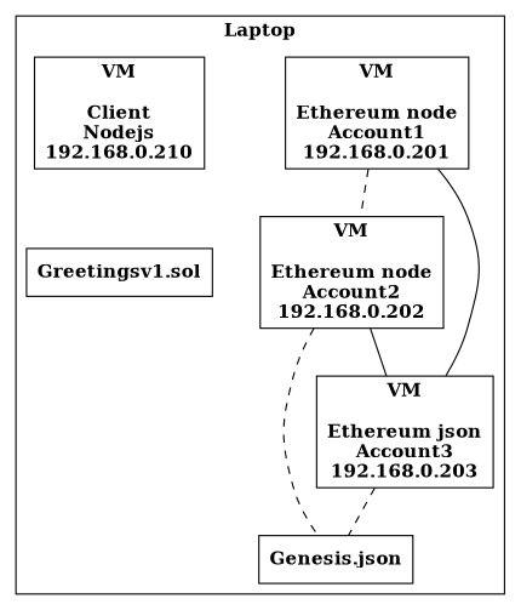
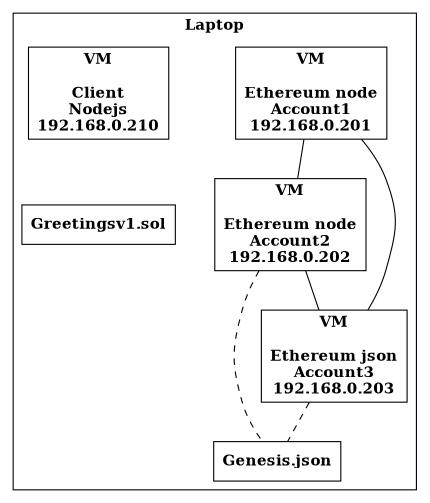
  graph {
    fontname="times-bold"
    nodesep=0.5
    ranksep=0.5
    splines=true
    node [fontname="times-bold" shape=box]
    n1 [label="Genesis.json"]
    n2 [label="VM\n\nEthereum node\nAccount1\n192.168.0.201"]
    n3 [label="VM\n\nEthereum node\nAccount2\n192.168.0.202"]
    n4 [label="VM\n\nEthereum json\nAccount3\n192.168.0.203"]
    n5 [label="VM\n\nClient\nNodejs\n192.168.0.210"]
    n6 [label="Greetingsv1.sol"]
    subgraph cluster_1 {
      label=Laptop
      n1
      n2
      n3
      n4
      n5
      n6
    }
-   n2 -- n3 [style=dashed]
+   n2 -- n3
    n2 -- n4
    n3 -- n1 [style=dashed]
    n3 -- n4
    n4 -- n1 [style=dashed]
    n5 -- n6 [style=invis]
  }
